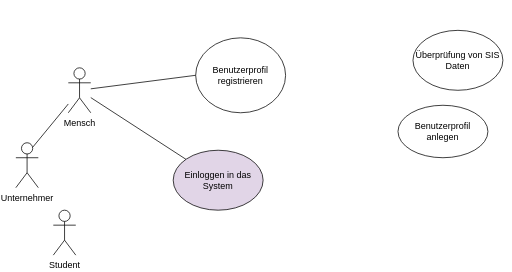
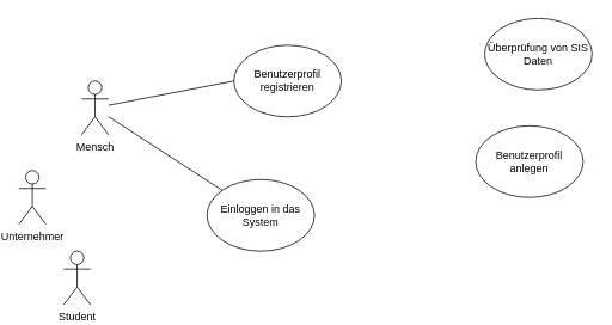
  <mxCell id="0" />
  <mxCell id="1" parent="0" />
  <mxCell id="2" value="Student" style="shape=umlActor;verticalLabelPosition=bottom;verticalAlign=top;html=1;outlineConnect=0;" vertex="1" parent="1"><mxGeometry x="70" y="280" width="30" height="60" as="geometry" /></mxCell>
  <mxCell id="3" value="Mensch" style="shape=umlActor;verticalLabelPosition=bottom;verticalAlign=top;html=1;outlineConnect=0;" vertex="1" parent="1"><mxGeometry x="90" y="90" width="30" height="60" as="geometry" /></mxCell>
  <mxCell id="4" value="Unternehmer" style="shape=umlActor;verticalLabelPosition=bottom;verticalAlign=top;html=1;outlineConnect=0;" vertex="1" parent="1"><mxGeometry x="20" y="190" width="30" height="60" as="geometry" /></mxCell>
- <mxCell id="5" value="" style="endArrow=none;html=1;rounded=0;exitX=0.75;exitY=0.1;exitDx=0;exitDy=0;exitPerimeter=0;" edge="1" parent="1" source="4" target="3"><mxGeometry width="50" height="50" relative="1" as="geometry"><mxPoint x="390" y="270" as="sourcePoint" /><mxPoint x="440" y="220" as="targetPoint" /></mxGeometry></mxCell>
- <mxCell id="6" value="Benutzerprofil registrieren" style="ellipse;whiteSpace=wrap;html=1;" vertex="1" parent="1"><mxGeometry x="260" y="50" width="120" height="100" as="geometry" /></mxCell>
+ <mxCell id="6" value="Benutzerprofil registrieren" style="ellipse;whiteSpace=wrap;html=1;" vertex="1" parent="1"><mxGeometry x="260" y="50" width="120" height="80" as="geometry" /></mxCell>
  <mxCell id="7" value="" style="endArrow=none;html=1;rounded=0;entryX=0;entryY=0.5;entryDx=0;entryDy=0;" edge="1" parent="1" source="3" target="6"><mxGeometry width="50" height="50" relative="1" as="geometry"><mxPoint x="390" y="270" as="sourcePoint" /><mxPoint x="440" y="220" as="targetPoint" /></mxGeometry></mxCell>
- <mxCell id="8" value="Überprüfung von SIS Daten" style="ellipse;whiteSpace=wrap;html=1;" vertex="1" parent="1"><mxGeometry x="550" y="40" width="120" height="80" as="geometry" /></mxCell>
- <mxCell id="9" value="Benutzerprofil anlegen" style="ellipse;whiteSpace=wrap;html=1;" vertex="1" parent="1"><mxGeometry x="530" y="140" width="120" height="70" as="geometry" /></mxCell>
- <mxCell id="10" value="Einloggen in das System" style="ellipse;whiteSpace=wrap;html=1;fillColor=#e1d5e7;" vertex="1" parent="1"><mxGeometry x="230" y="200" width="120" height="80" as="geometry" /></mxCell>
+ <mxCell id="8" value="Überprüfung von SIS Daten" style="ellipse;whiteSpace=wrap;html=1;" vertex="1" parent="1"><mxGeometry x="540" y="20" width="120" height="80" as="geometry" /></mxCell>
+ <mxCell id="9" value="Benutzerprofil anlegen" style="ellipse;whiteSpace=wrap;html=1;" vertex="1" parent="1"><mxGeometry x="530" y="140" width="120" height="80" as="geometry" /></mxCell>
+ <mxCell id="10" value="Einloggen in das System" style="ellipse;whiteSpace=wrap;html=1;" vertex="1" parent="1"><mxGeometry x="230" y="200" width="120" height="80" as="geometry" /></mxCell>
  <mxCell id="11" value="" style="endArrow=none;html=1;rounded=0;" edge="1" parent="1" source="3" target="10"><mxGeometry width="50" height="50" relative="1" as="geometry"><mxPoint x="360" y="230" as="sourcePoint" /><mxPoint x="410" y="180" as="targetPoint" /></mxGeometry></mxCell>
